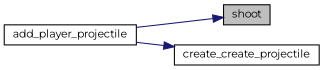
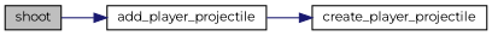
  digraph {
    fontname=Montserrat
    rankdir=LR
    node [color=black fillcolor=white fontname=Montserrat fontsize=10 shape=record style=filled]
    edge [color=midnightblue fontname=Montserrat fontsize=10 labelfontname=Helvetica labelfontsize=10 style=solid]
    n1 [fillcolor=grey75 fontcolor=black height=0.2 label=shoot width=0.4]
    n2 [height=0.2 label=add_player_projectile width=0.4]
-   n3 [height=0.2 label=create_create_projectile width=0.4]
-   n2 -> n1
+   n3 [height=0.2 label=create_player_projectile width=0.4]
+   n1 -> n2
    n2 -> n3
  }
